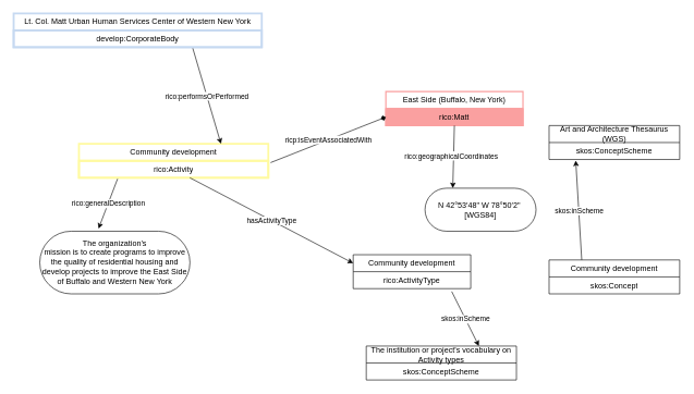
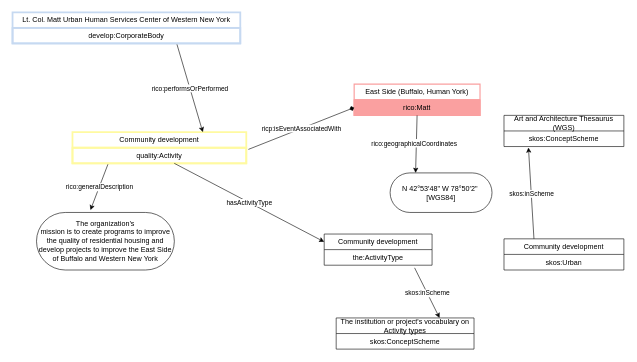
  <mxCell id="0" />
  <mxCell id="1" parent="0" />
  <mxCell id="2" value="&lt;span style=&quot;line-height: 115%; font-family: Helvetica, sans-serif;&quot;&gt;&lt;font style=&quot;font-size: 12px;&quot;&gt;Lt. Col. Matt Urban Human Services Center of Western New York&lt;/font&gt;&lt;/span&gt;" style="swimlane;fontStyle=0;childLayout=stackLayout;horizontal=1;startSize=26;strokeColor=#C6D9F1;strokeWidth=3;fillColor=none;horizontalStack=0;resizeParent=1;resizeParentMax=0;resizeLast=0;collapsible=1;marginBottom=0;whiteSpace=wrap;html=1;" parent="1" vertex="1"><mxGeometry x="20" y="20" width="380" height="52" as="geometry" /></mxCell>
  <mxCell id="3" value="develop:CorporateBody" style="text;strokeColor=#C6D9F1;strokeWidth=3;fillColor=none;align=center;verticalAlign=top;spacingLeft=4;spacingRight=4;overflow=hidden;rotatable=0;points=[[0,0.5],[1,0.5]];portConstraint=eastwest;whiteSpace=wrap;html=1;" parent="2" vertex="1"><mxGeometry y="26" width="380" height="26" as="geometry" /></mxCell>
  <mxCell id="4" value="Community development" style="swimlane;fontStyle=0;childLayout=stackLayout;horizontal=1;startSize=26;strokeColor=#FFFAA0;strokeWidth=3;fillColor=none;horizontalStack=0;resizeParent=1;resizeParentMax=0;resizeLast=0;collapsible=1;marginBottom=0;whiteSpace=wrap;html=1;" parent="1" vertex="1"><mxGeometry x="120" y="220" width="290" height="52" as="geometry" /></mxCell>
- <mxCell id="5" value="rico:Activity" style="text;strokeColor=#FFFAA0;strokeWidth=3;fillColor=none;align=center;verticalAlign=top;spacingLeft=4;spacingRight=4;overflow=hidden;rotatable=0;points=[[0,0.5],[1,0.5]];portConstraint=eastwest;whiteSpace=wrap;html=1;" parent="4" vertex="1"><mxGeometry y="26" width="290" height="26" as="geometry" /></mxCell>
- <mxCell id="6" value="&lt;p&gt;East Side (Buffalo, New York)&lt;/p&gt;" style="swimlane;fontStyle=0;childLayout=stackLayout;horizontal=1;startSize=26;strokeColor=#FAA0A0;strokeWidth=2;fillColor=none;horizontalStack=0;resizeParent=1;resizeParentMax=0;resizeLast=0;collapsible=1;marginBottom=0;whiteSpace=wrap;html=1;" parent="1" vertex="1"><mxGeometry x="590" y="140" width="210" height="52" as="geometry" /></mxCell>
+ <mxCell id="5" value="quality:Activity" style="text;strokeColor=#FFFAA0;strokeWidth=3;fillColor=none;align=center;verticalAlign=top;spacingLeft=4;spacingRight=4;overflow=hidden;rotatable=0;points=[[0,0.5],[1,0.5]];portConstraint=eastwest;whiteSpace=wrap;html=1;" parent="4" vertex="1"><mxGeometry y="26" width="290" height="26" as="geometry" /></mxCell>
+ <mxCell id="6" value="&lt;p&gt;East Side (Buffalo, Human York)&lt;/p&gt;" style="swimlane;fontStyle=0;childLayout=stackLayout;horizontal=1;startSize=26;strokeColor=#FAA0A0;strokeWidth=2;fillColor=none;horizontalStack=0;resizeParent=1;resizeParentMax=0;resizeLast=0;collapsible=1;marginBottom=0;whiteSpace=wrap;html=1;" parent="1" vertex="1"><mxGeometry x="590" y="140" width="210" height="52" as="geometry" /></mxCell>
  <mxCell id="7" value="rico:Matt" style="text;strokeColor=#FAA0A0;strokeWidth=2;fillColor=#FAA0A0;align=center;verticalAlign=top;spacingLeft=4;spacingRight=4;overflow=hidden;rotatable=0;points=[[0,0.5],[1,0.5]];portConstraint=eastwest;whiteSpace=wrap;html=1;" parent="6" vertex="1"><mxGeometry y="26" width="210" height="26" as="geometry" /></mxCell>
  <mxCell id="8" value="&lt;span style=&quot;line-height: 115%;&quot;&gt;&lt;font face=&quot;Helvetica&quot; style=&quot;font-size: 12px;&quot;&gt;The organization’s&lt;br/&gt;mission is to create programs to improve the quality of residential housing and&lt;br/&gt;develop projects to improve the East Side of Buffalo and Western New York&lt;/font&gt;&lt;/span&gt;" style="html=1;whiteSpace=wrap;rounded=1;arcSize=50;" parent="1" vertex="1"><mxGeometry x="60" y="354" width="230" height="96" as="geometry" /></mxCell>
  <mxCell id="9" value="&lt;br&gt;&lt;pre&gt;&lt;code&gt;&lt;font face=&quot;Helvetica&quot;&gt;N 42°53′48&quot; W 78°50′2&quot; &lt;br/&gt;[WGS84]&lt;/font&gt;&lt;/code&gt;&lt;/pre&gt;&lt;div&gt;&lt;br&gt;&lt;/div&gt;" style="html=1;whiteSpace=wrap;rounded=1;arcSize=50;" parent="1" vertex="1"><mxGeometry x="650" y="288" width="170" height="66" as="geometry" /></mxCell>
  <mxCell id="10" value="ge" style="endArrow=classic;html=1;rounded=0;exitX=0.204;exitY=1.062;exitDx=0;exitDy=0;exitPerimeter=0;" parent="1" source="5" edge="1"><mxGeometry relative="1" as="geometry"><mxPoint x="169" y="276" as="sourcePoint" /><mxPoint x="150" y="350" as="targetPoint" /></mxGeometry></mxCell>
  <mxCell id="11" value="rico:generalDescription" style="edgeLabel;resizable=0;html=1;;align=center;verticalAlign=middle;" parent="10" connectable="0" vertex="1"><mxGeometry relative="1" as="geometry" /></mxCell>
  <mxCell id="12" value="" style="endArrow=classic;html=1;rounded=0;entryX=0;entryY=0.25;entryDx=0;entryDy=0;" parent="1" source="5" target="21" edge="1"><mxGeometry relative="1" as="geometry"><mxPoint x="459" y="296" as="sourcePoint" /><mxPoint x="500" y="410" as="targetPoint" /></mxGeometry></mxCell>
  <mxCell id="13" value="hasActivityType" style="edgeLabel;resizable=0;html=1;;align=center;verticalAlign=middle;" parent="12" connectable="0" vertex="1"><mxGeometry relative="1" as="geometry" /></mxCell>
  <mxCell id="14" value="" style="endArrow=classic;html=1;rounded=0;entryX=0.75;entryY=0;entryDx=0;entryDy=0;exitX=0.722;exitY=1.062;exitDx=0;exitDy=0;exitPerimeter=0;" parent="1" source="3" target="4" edge="1"><mxGeometry relative="1" as="geometry"><mxPoint x="300" y="80" as="sourcePoint" /><mxPoint x="863" y="70" as="targetPoint" /></mxGeometry></mxCell>
  <mxCell id="15" value="rico:performsOrPerformed" style="edgeLabel;resizable=0;html=1;;align=center;verticalAlign=middle;" parent="14" connectable="0" vertex="1"><mxGeometry relative="1" as="geometry" /></mxCell>
  <mxCell id="16" value="" style="endArrow=classic;html=1;rounded=0;entryX=0.25;entryY=0;entryDx=0;entryDy=0;exitX=0.5;exitY=1;exitDx=0;exitDy=0;" parent="1" source="6" target="9" edge="1"><mxGeometry relative="1" as="geometry"><mxPoint x="600" y="193" as="sourcePoint" /><mxPoint x="756" y="299" as="targetPoint" /></mxGeometry></mxCell>
  <mxCell id="17" value="Text" style="edgeLabel;html=1;align=center;verticalAlign=middle;resizable=0;points=[];" parent="16" vertex="1" connectable="0"><mxGeometry x="-0.048" y="-3" relative="1" as="geometry"><mxPoint as="offset" /></mxGeometry></mxCell>
  <mxCell id="18" value="rico:geographicalCoordinates" style="edgeLabel;html=1;align=center;verticalAlign=middle;resizable=0;points=[];" parent="16" vertex="1" connectable="0"><mxGeometry x="-0.048" y="-4" relative="1" as="geometry"><mxPoint y="1" as="offset" /></mxGeometry></mxCell>
  <mxCell id="19" value="" style="endArrow=diamond;html=1;rounded=0;entryX=0;entryY=0.75;entryDx=0;entryDy=0;exitX=1.012;exitY=0.108;exitDx=0;exitDy=0;exitPerimeter=0;" parent="1" source="5" target="6" edge="1"><mxGeometry relative="1" as="geometry"><mxPoint x="304" y="84" as="sourcePoint" /><mxPoint x="348" y="230" as="targetPoint" /></mxGeometry></mxCell>
  <mxCell id="20" value="ricp:isEventAssociatedWith" style="edgeLabel;resizable=0;html=1;;align=center;verticalAlign=middle;" parent="19" connectable="0" vertex="1"><mxGeometry relative="1" as="geometry" /></mxCell>
  <mxCell id="21" value="Community development" style="swimlane;fontStyle=0;childLayout=stackLayout;horizontal=1;startSize=26;fillColor=none;horizontalStack=0;resizeParent=1;resizeParentMax=0;resizeLast=0;collapsible=1;marginBottom=0;whiteSpace=wrap;html=1;" parent="1" vertex="1"><mxGeometry x="540" y="390" width="180" height="52" as="geometry" /></mxCell>
- <mxCell id="22" value="rico:ActivityType&lt;div&gt;&lt;br&gt;&lt;/div&gt;" style="text;strokeColor=none;strokeColor=none;fillColor=none;align=center;verticalAlign=top;spacingLeft=4;spacingRight=4;overflow=hidden;rotatable=0;points=[[0,0.5],[1,0.5]];portConstraint=eastwest;whiteSpace=wrap;html=1;" parent="21" vertex="1"><mxGeometry y="26" width="180" height="26" as="geometry" /></mxCell>
+ <mxCell id="22" value="the:ActivityType&lt;div&gt;&lt;br&gt;&lt;/div&gt;" style="text;strokeColor=none;strokeColor=none;fillColor=none;align=center;verticalAlign=top;spacingLeft=4;spacingRight=4;overflow=hidden;rotatable=0;points=[[0,0.5],[1,0.5]];portConstraint=eastwest;whiteSpace=wrap;html=1;" parent="21" vertex="1"><mxGeometry y="26" width="180" height="26" as="geometry" /></mxCell>
  <mxCell id="23" value="Community development" style="swimlane;fontStyle=0;childLayout=stackLayout;horizontal=1;startSize=26;fillColor=none;horizontalStack=0;resizeParent=1;resizeParentMax=0;resizeLast=0;collapsible=1;marginBottom=0;whiteSpace=wrap;html=1;" parent="1" vertex="1"><mxGeometry x="840" y="398" width="200" height="52" as="geometry" /></mxCell>
- <mxCell id="24" value="&lt;div&gt;skos:Concept&lt;/div&gt;" style="text;strokeColor=none;strokeColor=none;fillColor=none;align=center;verticalAlign=top;spacingLeft=4;spacingRight=4;overflow=hidden;rotatable=0;points=[[0,0.5],[1,0.5]];portConstraint=eastwest;whiteSpace=wrap;html=1;" parent="23" vertex="1"><mxGeometry y="26" width="200" height="26" as="geometry" /></mxCell>
+ <mxCell id="24" value="&lt;div&gt;skos:Urban&lt;/div&gt;" style="text;strokeColor=none;strokeColor=none;fillColor=none;align=center;verticalAlign=top;spacingLeft=4;spacingRight=4;overflow=hidden;rotatable=0;points=[[0,0.5],[1,0.5]];portConstraint=eastwest;whiteSpace=wrap;html=1;" parent="23" vertex="1"><mxGeometry y="26" width="200" height="26" as="geometry" /></mxCell>
  <mxCell id="25" value="Art and Architecture Thesaurus (WGS)" style="swimlane;fontStyle=0;childLayout=stackLayout;horizontal=1;startSize=26;fillColor=none;horizontalStack=0;resizeParent=1;resizeParentMax=0;resizeLast=0;collapsible=1;marginBottom=0;whiteSpace=wrap;html=1;" parent="1" vertex="1"><mxGeometry x="840" y="192" width="200" height="52" as="geometry" /></mxCell>
  <mxCell id="26" value="&lt;div&gt;skos:ConceptScheme&lt;/div&gt;" style="text;strokeColor=none;strokeColor=none;fillColor=none;align=center;verticalAlign=top;spacingLeft=4;spacingRight=4;overflow=hidden;rotatable=0;points=[[0,0.5],[1,0.5]];portConstraint=eastwest;whiteSpace=wrap;html=1;" parent="25" vertex="1"><mxGeometry y="26" width="200" height="26" as="geometry" /></mxCell>
  <mxCell id="27" value="" style="endArrow=classic;html=1;rounded=0;entryX=0.204;entryY=1.062;entryDx=0;entryDy=0;entryPerimeter=0;exitX=0.25;exitY=0;exitDx=0;exitDy=0;" parent="1" source="23" target="26" edge="1"><mxGeometry relative="1" as="geometry"><mxPoint x="881" y="389" as="sourcePoint" /><mxPoint x="890" y="260" as="targetPoint" /></mxGeometry></mxCell>
  <mxCell id="28" value="skos:inScheme" style="edgeLabel;resizable=0;html=1;;align=center;verticalAlign=middle;" parent="27" connectable="0" vertex="1"><mxGeometry relative="1" as="geometry" /></mxCell>
  <mxCell id="29" value="The institution or project's vocabulary on Activity types" style="swimlane;fontStyle=0;childLayout=stackLayout;horizontal=1;startSize=26;fillColor=none;horizontalStack=0;resizeParent=1;resizeParentMax=0;resizeLast=0;collapsible=1;marginBottom=0;whiteSpace=wrap;html=1;" parent="1" vertex="1"><mxGeometry x="560" y="530" width="230" height="52" as="geometry" /></mxCell>
  <mxCell id="30" value="&lt;div&gt;skos:ConceptScheme&lt;/div&gt;" style="text;strokeColor=none;strokeColor=none;fillColor=none;align=center;verticalAlign=top;spacingLeft=4;spacingRight=4;overflow=hidden;rotatable=0;points=[[0,0.5],[1,0.5]];portConstraint=eastwest;whiteSpace=wrap;html=1;" parent="29" vertex="1"><mxGeometry y="26" width="230" height="26" as="geometry" /></mxCell>
  <mxCell id="31" value="" style="endArrow=classic;html=1;rounded=0;entryX=0.75;entryY=0;entryDx=0;entryDy=0;exitX=0.838;exitY=1.169;exitDx=0;exitDy=0;exitPerimeter=0;" parent="1" source="22" target="29" edge="1"><mxGeometry relative="1" as="geometry"><mxPoint x="670" y="450" as="sourcePoint" /><mxPoint x="851" y="510" as="targetPoint" /></mxGeometry></mxCell>
  <mxCell id="32" value="skos:inScheme" style="edgeLabel;resizable=0;html=1;;align=center;verticalAlign=middle;" parent="31" connectable="0" vertex="1"><mxGeometry relative="1" as="geometry" /></mxCell>
